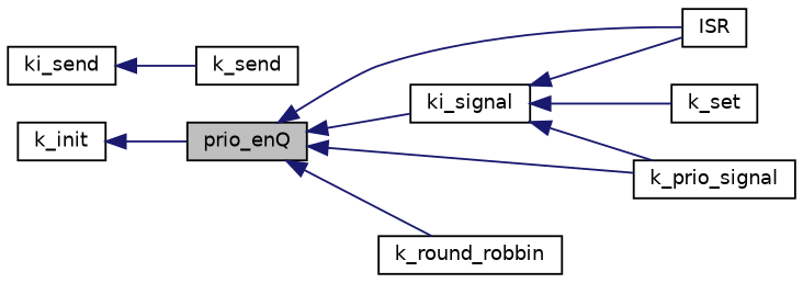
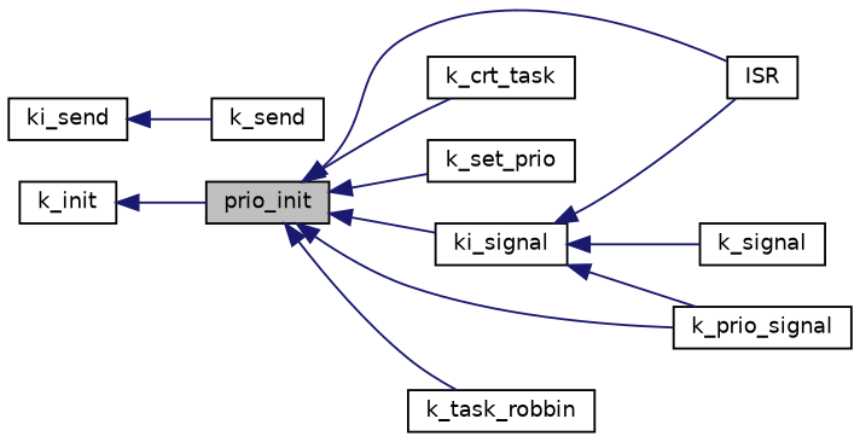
  digraph {
    rankdir=LR
    node [color=black fillcolor=white fontname=Helvetica fontsize=10 shape=record style=filled]
    edge [color=midnightblue dir=back fontname=Helvetica fontsize=10 labelfontname=Helvetica labelfontsize=10 style=solid]
-   n1 [fillcolor=grey75 fontcolor=black height=0.2 label=prio_enQ width=0.4]
+   n1 [fillcolor=grey75 fontcolor=black height=0.2 label=prio_init width=0.4]
    n2 [height=0.2 label=ISR width=0.4]
+   n3 [height=0.2 label=k_crt_task width=0.4]
+   n4 [height=0.2 label=k_set_prio width=0.4]
    n5 [height=0.2 label=ki_signal width=0.4]
    n6 [height=0.2 label=k_prio_signal width=0.4]
-   n7 [height=0.2 label=k_round_robbin width=0.4]
-   n8 [height=0.2 label=k_set width=0.4]
+   n7 [height=0.2 label=k_task_robbin width=0.4]
+   n8 [height=0.2 label=k_signal width=0.4]
    n9 [height=0.2 label=k_init width=0.4]
    n10 [height=0.2 label=ki_send width=0.4]
    n11 [height=0.2 label=k_send width=0.4]
    n1 -> n2
+   n1 -> n3
+   n1 -> n4
    n1 -> n5
    n1 -> n6
    n1 -> n7
    n5 -> n2
    n5 -> n6
    n5 -> n8
    n9 -> n1
    n10 -> n11
  }
